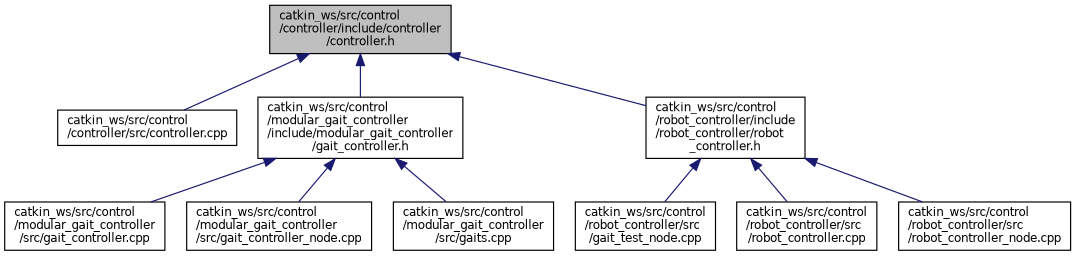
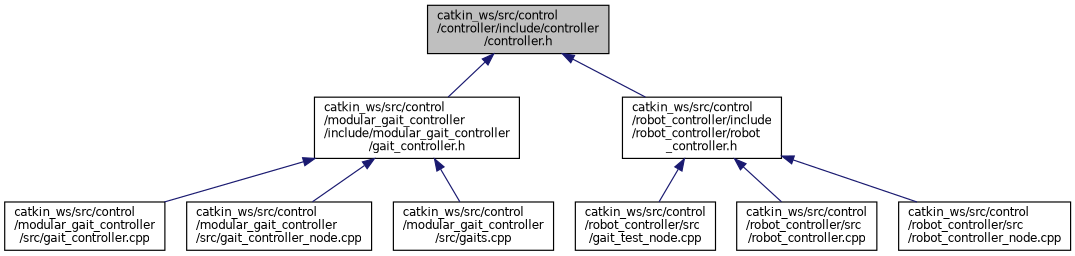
  digraph {
    node [color=black fillcolor=white fontname=Helvetica fontsize=10 shape=record style=filled]
    edge [color=midnightblue dir=back fontname=Helvetica fontsize=10 labelfontname=Helvetica labelfontsize=10 style=solid]
    n1 [fillcolor=grey75 fontcolor=black height=0.2 label="catkin_ws/src/control\l/controller/include/controller\l/controller.h" width=0.4]
-   n2 [height=0.2 label="catkin_ws/src/control\l/controller/src/controller.cpp" width=0.4]
    n3 [height=0.2 label="catkin_ws/src/control\l/modular_gait_controller\l/include/modular_gait_controller\l/gait_controller.h" width=0.4]
    n4 [height=0.2 label="catkin_ws/src/control\l/robot_controller/include\l/robot_controller/robot\l_controller.h" width=0.4]
    n5 [height=0.2 label="catkin_ws/src/control\l/modular_gait_controller\l/src/gait_controller.cpp" width=0.4]
    n6 [height=0.2 label="catkin_ws/src/control\l/modular_gait_controller\l/src/gait_controller_node.cpp" width=0.4]
    n7 [height=0.2 label="catkin_ws/src/control\l/modular_gait_controller\l/src/gaits.cpp" width=0.4]
    n8 [height=0.2 label="catkin_ws/src/control\l/robot_controller/src\l/gait_test_node.cpp" width=0.4]
    n9 [height=0.2 label="catkin_ws/src/control\l/robot_controller/src\l/robot_controller.cpp" width=0.4]
    n10 [height=0.2 label="catkin_ws/src/control\l/robot_controller/src\l/robot_controller_node.cpp" width=0.4]
-   n1 -> n2
    n1 -> n3
    n1 -> n4
    n3 -> n5
    n3 -> n6
    n3 -> n7
    n4 -> n8
    n4 -> n9
    n4 -> n10
  }
